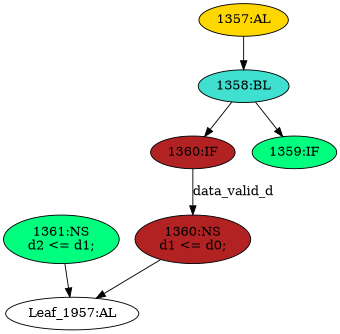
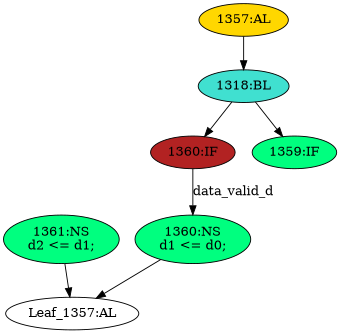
  strict digraph {
    node [fillcolor=springgreen statements="[]" style=filled typ=NonblockingSubstitution]
    edge [cond="[]" lineno=None]
    n1 [ast="<pyverilog.vparser.ast.NonblockingSubstitution object at 0x7f0647e57c90>" label="1361:NS\nd2 <= d1;" statements="[<pyverilog.vparser.ast.NonblockingSubstitution object at 0x7f0647e57c90>]"]
-   n2 [def_var="['d2', 'd0', 'd1']" label="Leaf_1957:AL" fillcolor="" statements="" style="" typ=""]
-   n3 [ast="<pyverilog.vparser.ast.Block object at 0x7f0647e57ed0>" fillcolor=turquoise label="1358:BL" typ=Block]
+   n2 [def_var="['d2', 'd0', 'd1']" label="Leaf_1357:AL" fillcolor="" statements="" style="" typ=""]
+   n3 [ast="<pyverilog.vparser.ast.Block object at 0x7f0647e57ed0>" fillcolor=turquoise label="1318:BL" typ=Block]
    n4 [ast="<pyverilog.vparser.ast.IfStatement object at 0x7f0647ddc150>" fillcolor=firebrick label="1360:IF" typ=IfStatement]
    n5 [ast="<pyverilog.vparser.ast.IfStatement object at 0x7f0647e57f10>" label="1359:IF" typ=IfStatement]
-   n6 [ast="<pyverilog.vparser.ast.NonblockingSubstitution object at 0x7f0647ddc190>" fillcolor=firebrick label="1360:NS\nd1 <= d0;" statements="[<pyverilog.vparser.ast.NonblockingSubstitution object at 0x7f0647ddc190>]"]
+   n6 [ast="<pyverilog.vparser.ast.NonblockingSubstitution object at 0x7f0647ddc190>" label="1360:NS\nd1 <= d0;" statements="[<pyverilog.vparser.ast.NonblockingSubstitution object at 0x7f0647ddc190>]"]
    n7 [ast="<pyverilog.vparser.ast.Always object at 0x7f0647ddc390>" clk_sens=True fillcolor=gold label="1357:AL" sens="['clk']" typ=Always use_var="['data_valid_d', 'rx_data', 'd0', 'd1']"]
    n1 -> n2
    n3 -> n4
    n3 -> n5
    n4 -> n6 [cond="['data_valid_d']" label=data_valid_d lineno=1360]
    n6 -> n2
    n7 -> n3
  }
